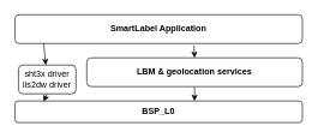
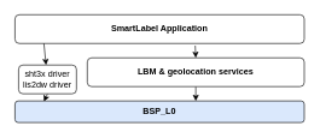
  <mxCell id="0" />
  <mxCell id="1" parent="0" />
  <mxCell id="2" value="SmartLabel Application" style="rounded=1;whiteSpace=wrap;html=1;fontStyle=1" vertex="1" parent="1"><mxGeometry x="20" y="20" width="400" height="40" as="geometry" /></mxCell>
  <mxCell id="3" style="edgeStyle=none;html=1;exitX=0.5;exitY=1;exitDx=0;exitDy=0;entryX=0.1;entryY=0.022;entryDx=0;entryDy=0;entryPerimeter=0;" edge="1" parent="1" source="4" target="7"><mxGeometry relative="1" as="geometry"><mxPoint x="60" y="340" as="targetPoint" /></mxGeometry></mxCell>
  <mxCell id="4" value="sht3x driver&lt;br&gt;lis2dw driver" style="rounded=1;whiteSpace=wrap;html=1;" vertex="1" parent="1"><mxGeometry x="25" y="90" width="80" height="40" as="geometry" /></mxCell>
  <mxCell id="5" style="edgeStyle=none;html=1;exitX=0.5;exitY=1;exitDx=0;exitDy=0;entryX=0.625;entryY=0;entryDx=0;entryDy=0;entryPerimeter=0;" edge="1" parent="1" source="6" target="7"><mxGeometry relative="1" as="geometry" /></mxCell>
  <mxCell id="6" value="&lt;b&gt;LBM &amp;amp; geolocation services&lt;/b&gt;" style="rounded=1;whiteSpace=wrap;html=1;" vertex="1" parent="1"><mxGeometry x="120" y="80" width="300" height="40" as="geometry" /></mxCell>
- <mxCell id="7" value="BSP_L0" style="rounded=1;whiteSpace=wrap;html=1;fontStyle=1" vertex="1" parent="1"><mxGeometry x="20" y="140" width="400" height="30" as="geometry" /></mxCell>
+ <mxCell id="7" value="BSP_L0" style="rounded=1;whiteSpace=wrap;html=1;fontStyle=1;fillColor=#dae8fc;" vertex="1" parent="1"><mxGeometry x="20" y="140" width="400" height="30" as="geometry" /></mxCell>
  <mxCell id="8" value="" style="endArrow=classic;html=1;" edge="1" parent="1" target="4"><mxGeometry width="50" height="50" relative="1" as="geometry"><mxPoint x="60" y="60" as="sourcePoint" /><mxPoint x="370" y="200" as="targetPoint" /></mxGeometry></mxCell>
  <mxCell id="9" value="" style="endArrow=classic;html=1;exitX=0.623;exitY=1.075;exitDx=0;exitDy=0;exitPerimeter=0;entryX=0.5;entryY=0;entryDx=0;entryDy=0;" edge="1" parent="1" source="2" target="6"><mxGeometry width="50" height="50" relative="1" as="geometry"><mxPoint x="340" y="240" as="sourcePoint" /><mxPoint x="390" y="190" as="targetPoint" /></mxGeometry></mxCell>
